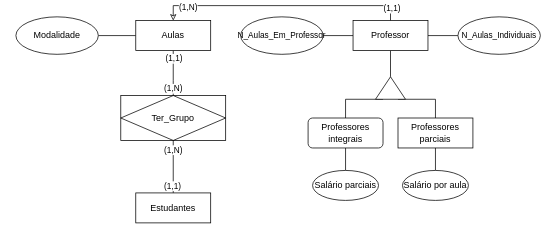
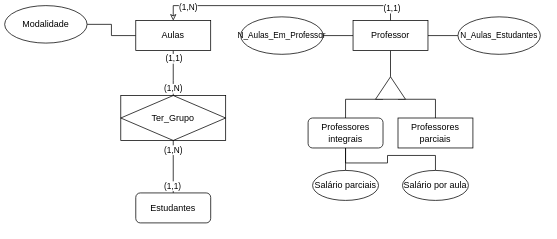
  <mxCell id="0" />
  <mxCell id="1" parent="0" />
  <mxCell id="2" style="edgeStyle=orthogonalEdgeStyle;rounded=0;orthogonalLoop=1;jettySize=auto;html=1;exitX=0;exitY=0.5;exitDx=0;exitDy=0;entryX=1;entryY=0.5;entryDx=0;entryDy=0;endArrow=none;endFill=0;" edge="1" parent="1" source="6" target="27"><mxGeometry relative="1" as="geometry" /></mxCell>
  <mxCell id="3" style="edgeStyle=orthogonalEdgeStyle;rounded=0;orthogonalLoop=1;jettySize=auto;html=1;exitX=0.5;exitY=1;exitDx=0;exitDy=0;entryX=0.5;entryY=0;entryDx=0;entryDy=0;endArrow=none;endFill=0;" edge="1" parent="1" source="6" target="10"><mxGeometry relative="1" as="geometry"><Array as="points"><mxPoint x="230" y="105" /><mxPoint x="230" y="105" /></Array></mxGeometry></mxCell>
  <mxCell id="4" value="(1,N)" style="edgeLabel;html=1;align=center;verticalAlign=middle;resizable=0;points=[];" vertex="1" connectable="0" parent="3"><mxGeometry x="0.705" y="-1" relative="1" as="geometry"><mxPoint y="-1" as="offset" /></mxGeometry></mxCell>
  <mxCell id="5" value="(1,1)" style="edgeLabel;html=1;align=center;verticalAlign=middle;resizable=0;points=[];" vertex="1" connectable="0" parent="3"><mxGeometry x="-0.676" relative="1" as="geometry"><mxPoint as="offset" /></mxGeometry></mxCell>
  <mxCell id="6" value="Aulas" style="whiteSpace=wrap;html=1;align=center;" vertex="1" parent="1"><mxGeometry x="180" y="25" width="100" height="40" as="geometry" /></mxCell>
  <mxCell id="7" style="edgeStyle=orthogonalEdgeStyle;rounded=0;orthogonalLoop=1;jettySize=auto;html=1;exitX=0.5;exitY=1;exitDx=0;exitDy=0;entryX=0.5;entryY=0;entryDx=0;entryDy=0;endArrow=none;endFill=0;" edge="1" parent="1" source="10" target="26"><mxGeometry relative="1" as="geometry" /></mxCell>
  <mxCell id="8" value="(1,N)" style="edgeLabel;html=1;align=center;verticalAlign=middle;resizable=0;points=[];" vertex="1" connectable="0" parent="7"><mxGeometry x="-0.654" y="-1" relative="1" as="geometry"><mxPoint as="offset" /></mxGeometry></mxCell>
  <mxCell id="9" value="(1,1)" style="edgeLabel;html=1;align=center;verticalAlign=middle;resizable=0;points=[];" vertex="1" connectable="0" parent="7"><mxGeometry x="0.72" y="-2" relative="1" as="geometry"><mxPoint as="offset" /></mxGeometry></mxCell>
  <mxCell id="10" value="Ter_Grupo" style="shape=associativeEntity;whiteSpace=wrap;html=1;align=center;" vertex="1" parent="1"><mxGeometry x="160" y="125" width="140" height="60" as="geometry" /></mxCell>
  <mxCell id="11" style="edgeStyle=orthogonalEdgeStyle;rounded=0;orthogonalLoop=1;jettySize=auto;html=1;exitX=0;exitY=0.25;exitDx=0;exitDy=0;entryX=0.5;entryY=0;entryDx=0;entryDy=0;endArrow=none;endFill=0;" edge="1" parent="1" source="13" target="15"><mxGeometry relative="1" as="geometry"><Array as="points"><mxPoint x="460" y="130" /></Array></mxGeometry></mxCell>
  <mxCell id="12" style="edgeStyle=orthogonalEdgeStyle;rounded=0;orthogonalLoop=1;jettySize=auto;html=1;exitX=0;exitY=0.75;exitDx=0;exitDy=0;entryX=0.5;entryY=0;entryDx=0;entryDy=0;endArrow=none;endFill=0;" edge="1" parent="1" source="13" target="16"><mxGeometry relative="1" as="geometry"><Array as="points"><mxPoint x="580" y="130" /></Array></mxGeometry></mxCell>
  <mxCell id="13" value="" style="triangle;whiteSpace=wrap;html=1;rotation=-90;" vertex="1" parent="1"><mxGeometry x="505" y="95" width="30" height="40" as="geometry" /></mxCell>
  <mxCell id="14" style="edgeStyle=orthogonalEdgeStyle;rounded=0;orthogonalLoop=1;jettySize=auto;html=1;exitX=0.5;exitY=1;exitDx=0;exitDy=0;entryX=0.5;entryY=0;entryDx=0;entryDy=0;endArrow=none;endFill=0;" edge="1" parent="1" source="15" target="28"><mxGeometry relative="1" as="geometry" /></mxCell>
  <mxCell id="15" value="Professores integrais" style="whiteSpace=wrap;html=1;align=center;rounded=1;" vertex="1" parent="1"><mxGeometry x="410" y="155" width="100" height="40" as="geometry" /></mxCell>
  <mxCell id="16" value="Professores parciais" style="whiteSpace=wrap;html=1;align=center;" vertex="1" parent="1"><mxGeometry x="530" y="155" width="100" height="40" as="geometry" /></mxCell>
  <mxCell id="17" style="edgeStyle=orthogonalEdgeStyle;rounded=0;orthogonalLoop=1;jettySize=auto;html=1;exitX=0.5;exitY=1;exitDx=0;exitDy=0;entryX=1;entryY=0.5;entryDx=0;entryDy=0;endArrow=none;endFill=0;" edge="1" parent="1" source="23" target="13"><mxGeometry relative="1" as="geometry" /></mxCell>
  <mxCell id="18" style="edgeStyle=orthogonalEdgeStyle;rounded=0;orthogonalLoop=1;jettySize=auto;html=1;exitX=1;exitY=0.5;exitDx=0;exitDy=0;entryX=0;entryY=0.5;entryDx=0;entryDy=0;endArrow=none;endFill=0;" edge="1" parent="1" source="23" target="25"><mxGeometry relative="1" as="geometry" /></mxCell>
  <mxCell id="19" style="edgeStyle=orthogonalEdgeStyle;rounded=0;orthogonalLoop=1;jettySize=auto;html=1;exitX=0;exitY=0.5;exitDx=0;exitDy=0;entryX=1;entryY=0.5;entryDx=0;entryDy=0;endArrow=none;endFill=0;" edge="1" parent="1" source="23" target="24"><mxGeometry relative="1" as="geometry" /></mxCell>
  <mxCell id="20" style="edgeStyle=orthogonalEdgeStyle;rounded=0;orthogonalLoop=1;jettySize=auto;html=1;exitX=0.5;exitY=0;exitDx=0;exitDy=0;entryX=0.5;entryY=0;entryDx=0;entryDy=0;endArrow=classic;endFill=0;" edge="1" parent="1" source="23" target="6"><mxGeometry relative="1" as="geometry" /></mxCell>
  <mxCell id="21" value="(1,N)" style="edgeLabel;html=1;align=center;verticalAlign=middle;resizable=0;points=[];" vertex="1" connectable="0" parent="20"><mxGeometry x="0.766" y="2" relative="1" as="geometry"><mxPoint as="offset" /></mxGeometry></mxCell>
  <mxCell id="22" value="(1,1)" style="edgeLabel;html=1;align=center;verticalAlign=middle;resizable=0;points=[];" vertex="1" connectable="0" parent="20"><mxGeometry x="-0.894" y="-1" relative="1" as="geometry"><mxPoint as="offset" /></mxGeometry></mxCell>
  <mxCell id="23" value="Professor" style="whiteSpace=wrap;html=1;align=center;" vertex="1" parent="1"><mxGeometry x="470" y="25" width="100" height="40" as="geometry" /></mxCell>
  <mxCell id="24" value="&lt;font style=&quot;font-size: 11px&quot;&gt;N_Aulas_Em_Professor&lt;/font&gt;" style="ellipse;whiteSpace=wrap;html=1;align=center;" vertex="1" parent="1"><mxGeometry x="320" y="20" width="110" height="50" as="geometry" /></mxCell>
- <mxCell id="25" value="&lt;font style=&quot;font-size: 11px&quot;&gt;N_Aulas_Individuais&lt;/font&gt;" style="ellipse;whiteSpace=wrap;html=1;align=center;" vertex="1" parent="1"><mxGeometry x="610" y="20" width="110" height="50" as="geometry" /></mxCell>
- <mxCell id="26" value="Estudantes" style="whiteSpace=wrap;html=1;align=center;" vertex="1" parent="1"><mxGeometry x="180" y="255" width="100" height="40" as="geometry" /></mxCell>
- <mxCell id="27" value="Modalidade" style="ellipse;whiteSpace=wrap;html=1;align=center;" vertex="1" parent="1"><mxGeometry x="20" y="20" width="110" height="50" as="geometry" /></mxCell>
+ <mxCell id="25" value="&lt;font style=&quot;font-size: 11px&quot;&gt;N_Aulas_Estudantes&lt;/font&gt;" style="ellipse;whiteSpace=wrap;html=1;align=center;" vertex="1" parent="1"><mxGeometry x="610" y="20" width="110" height="50" as="geometry" /></mxCell>
+ <mxCell id="26" value="Estudantes" style="whiteSpace=wrap;html=1;align=center;rounded=1;" vertex="1" parent="1"><mxGeometry x="180" y="255" width="100" height="40" as="geometry" /></mxCell>
+ <mxCell id="27" value="Modalidade" style="ellipse;whiteSpace=wrap;html=1;align=center;" vertex="1" parent="1"><mxGeometry x="5" y="5" width="110" height="50" as="geometry" /></mxCell>
  <mxCell id="28" value="Salário parciais" style="ellipse;whiteSpace=wrap;html=1;align=center;" vertex="1" parent="1"><mxGeometry x="416" y="225" width="88" height="40" as="geometry" /></mxCell>
- <mxCell id="29" style="edgeStyle=orthogonalEdgeStyle;rounded=0;orthogonalLoop=1;jettySize=auto;html=1;exitX=0.5;exitY=0;exitDx=0;exitDy=0;entryX=0.5;entryY=1;entryDx=0;entryDy=0;endArrow=none;endFill=0;" edge="1" parent="1" source="30" target="16"><mxGeometry relative="1" as="geometry" /></mxCell>
+ <mxCell id="29" style="edgeStyle=orthogonalEdgeStyle;rounded=0;orthogonalLoop=1;jettySize=auto;html=1;exitX=0.5;exitY=0;exitDx=0;exitDy=0;endArrow=none;endFill=0;" edge="1" parent="1" source="30" target="15"><mxGeometry relative="1" as="geometry" /></mxCell>
  <mxCell id="30" value="Salário por aula" style="ellipse;whiteSpace=wrap;html=1;align=center;" vertex="1" parent="1"><mxGeometry x="536" y="225" width="88" height="40" as="geometry" /></mxCell>
